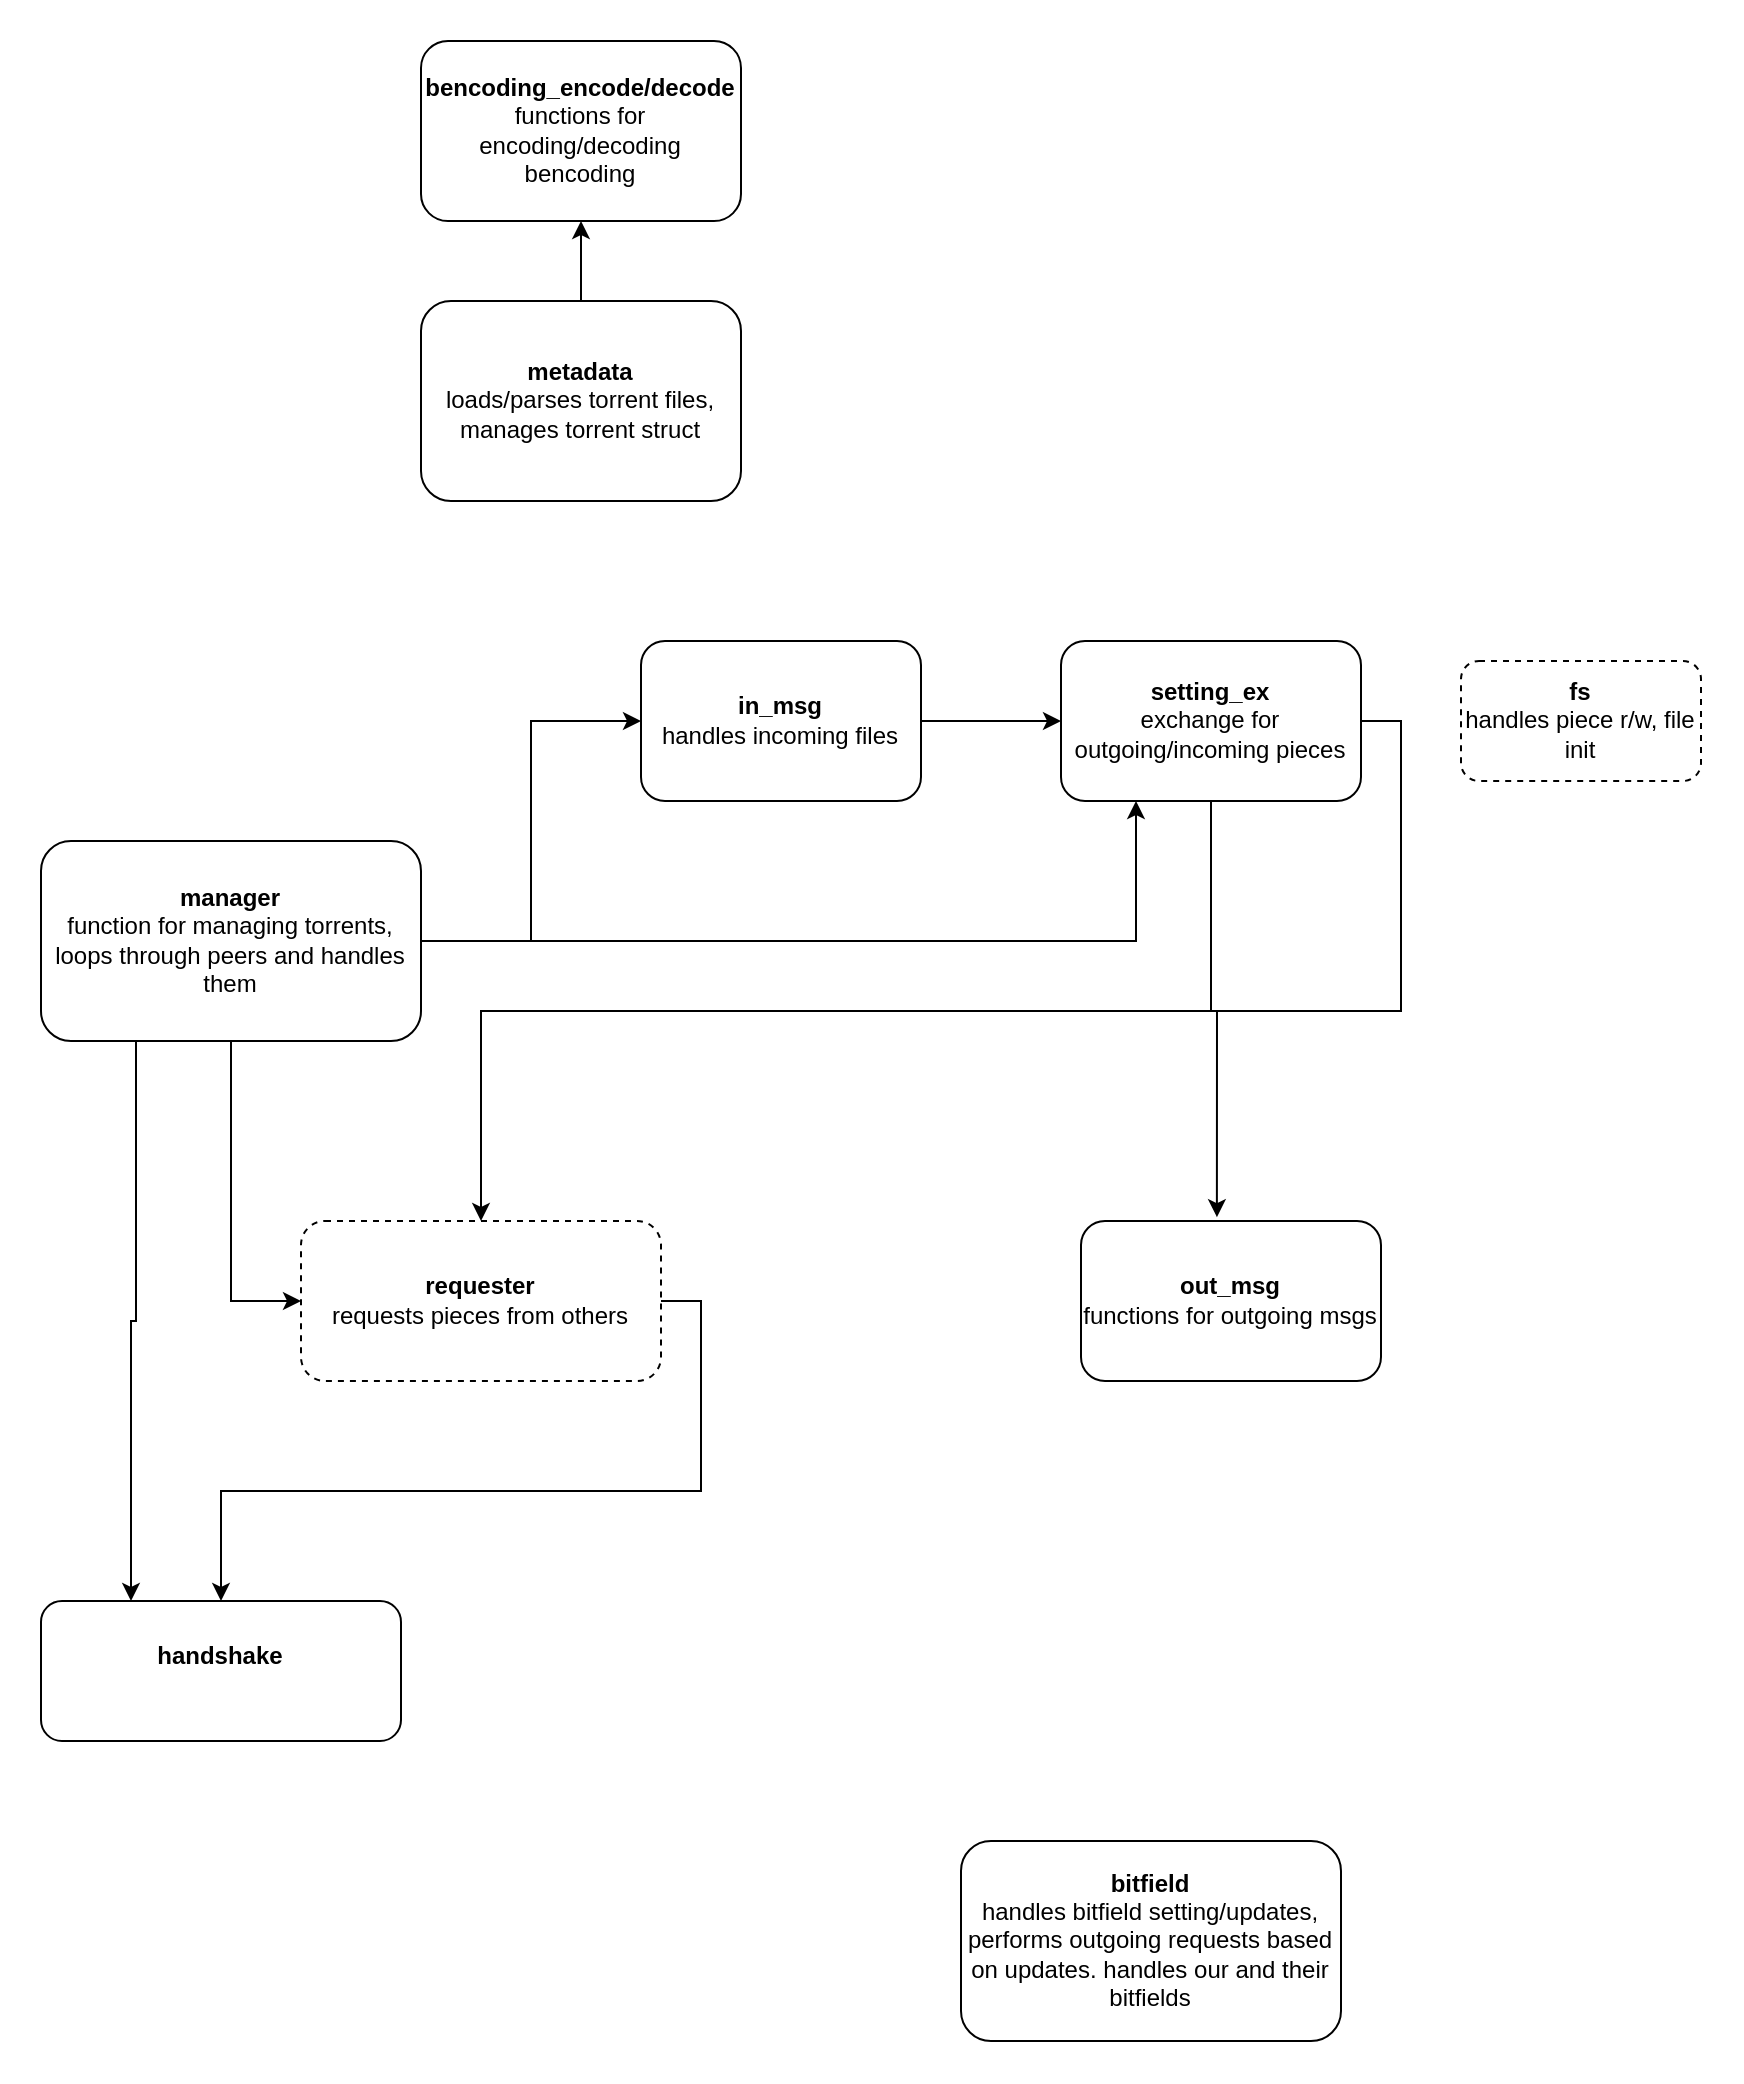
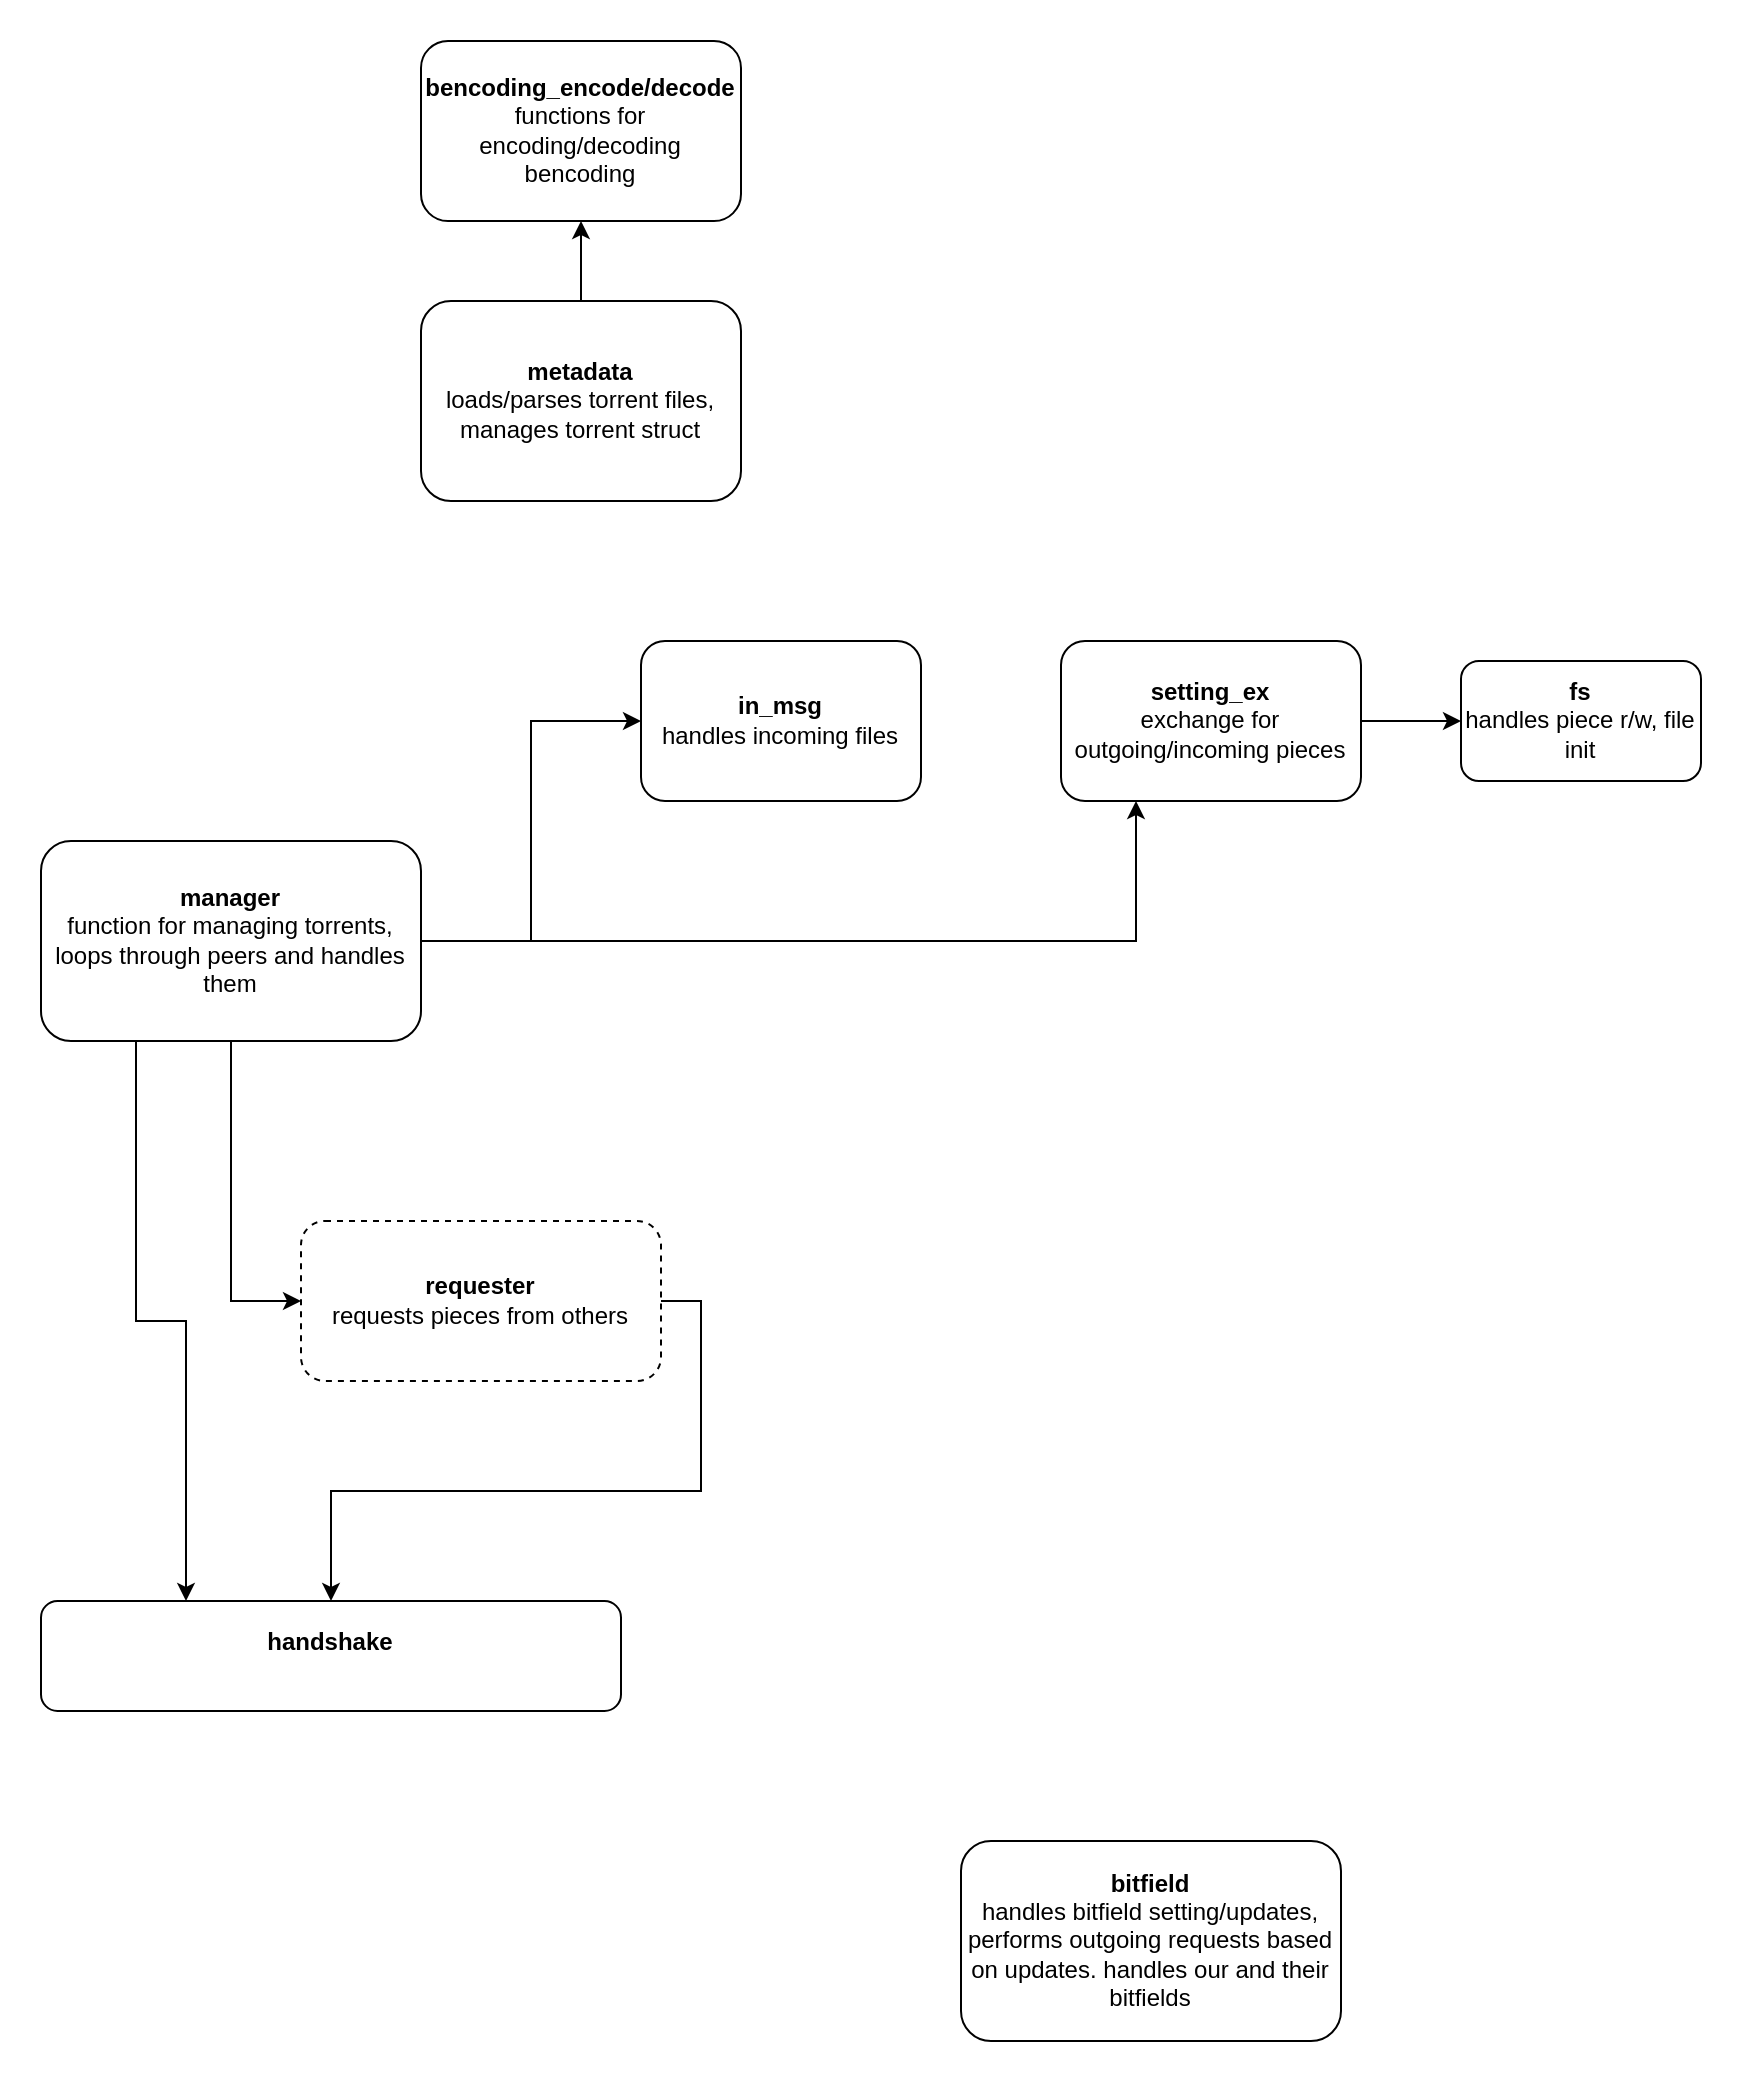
  <mxCell id="0" />
  <mxCell id="1" parent="0" />
  <mxCell id="2" style="edgeStyle=orthogonalEdgeStyle;rounded=0;orthogonalLoop=1;jettySize=auto;html=1;exitX=0.5;exitY=0;exitDx=0;exitDy=0;entryX=0.5;entryY=1;entryDx=0;entryDy=0;" edge="1" parent="1" source="3" target="12"><mxGeometry relative="1" as="geometry" /></mxCell>
  <mxCell id="3" value="&lt;b&gt;metadata&lt;/b&gt;&lt;br&gt;loads/parses torrent files, manages torrent struct" style="rounded=1;whiteSpace=wrap;html=1;" vertex="1" parent="1"><mxGeometry x="210" y="150" width="160" height="100" as="geometry" /></mxCell>
- <mxCell id="4" style="edgeStyle=orthogonalEdgeStyle;rounded=0;orthogonalLoop=1;jettySize=auto;html=1;exitX=1;exitY=0.5;exitDx=0;exitDy=0;" edge="1" parent="1" source="6" target="19"><mxGeometry relative="1" as="geometry" /></mxCell>
- <mxCell id="5" style="edgeStyle=orthogonalEdgeStyle;rounded=0;orthogonalLoop=1;jettySize=auto;html=1;exitX=0.5;exitY=1;exitDx=0;exitDy=0;entryX=0.453;entryY=-0.024;entryDx=0;entryDy=0;entryPerimeter=0;" edge="1" parent="1" source="6" target="16"><mxGeometry relative="1" as="geometry" /></mxCell>
+ <mxCell id="4" style="edgeStyle=orthogonalEdgeStyle;rounded=0;orthogonalLoop=1;jettySize=auto;html=1;exitX=1;exitY=0.5;exitDx=0;exitDy=0;entryX=0;entryY=0.5;entryDx=0;entryDy=0;" edge="1" parent="1" source="6" target="13"><mxGeometry relative="1" as="geometry" /></mxCell>
  <mxCell id="6" value="&lt;b&gt;setting_ex&lt;/b&gt;&lt;br&gt;exchange for outgoing/incoming pieces" style="rounded=1;whiteSpace=wrap;html=1;" vertex="1" parent="1"><mxGeometry x="530" y="320" width="150" height="80" as="geometry" /></mxCell>
  <mxCell id="7" style="edgeStyle=orthogonalEdgeStyle;rounded=0;orthogonalLoop=1;jettySize=auto;html=1;exitX=1;exitY=0.5;exitDx=0;exitDy=0;entryX=0;entryY=0.5;entryDx=0;entryDy=0;" edge="1" parent="1" source="11" target="15"><mxGeometry relative="1" as="geometry" /></mxCell>
  <mxCell id="8" style="edgeStyle=orthogonalEdgeStyle;rounded=0;orthogonalLoop=1;jettySize=auto;html=1;entryX=0.25;entryY=1;entryDx=0;entryDy=0;" edge="1" parent="1" source="11" target="6"><mxGeometry relative="1" as="geometry" /></mxCell>
  <mxCell id="9" style="edgeStyle=orthogonalEdgeStyle;rounded=0;orthogonalLoop=1;jettySize=auto;html=1;exitX=0.5;exitY=1;exitDx=0;exitDy=0;entryX=0;entryY=0.5;entryDx=0;entryDy=0;" edge="1" parent="1" source="11" target="19"><mxGeometry relative="1" as="geometry" /></mxCell>
  <mxCell id="10" style="edgeStyle=orthogonalEdgeStyle;rounded=0;orthogonalLoop=1;jettySize=auto;html=1;exitX=0.25;exitY=1;exitDx=0;exitDy=0;entryX=0.25;entryY=0;entryDx=0;entryDy=0;" edge="1" parent="1" source="11" target="20"><mxGeometry relative="1" as="geometry" /></mxCell>
  <mxCell id="11" value="&lt;b&gt;manager&lt;/b&gt;&lt;br&gt;function for managing torrents,&lt;br&gt;loops through peers and handles them" style="rounded=1;whiteSpace=wrap;html=1;" vertex="1" parent="1"><mxGeometry x="20" y="420" width="190" height="100" as="geometry" /></mxCell>
  <mxCell id="12" value="&lt;b&gt;bencoding_encode/decode&lt;/b&gt;&lt;br&gt;functions for encoding/decoding bencoding" style="rounded=1;whiteSpace=wrap;html=1;" vertex="1" parent="1"><mxGeometry x="210" y="20" width="160" height="90" as="geometry" /></mxCell>
- <mxCell id="13" value="&lt;b&gt;fs&lt;/b&gt;&lt;br&gt;handles piece r/w, file init" style="rounded=1;whiteSpace=wrap;html=1;dashed=1;" vertex="1" parent="1"><mxGeometry x="730" y="330" width="120" height="60" as="geometry" /></mxCell>
- <mxCell id="14" style="edgeStyle=orthogonalEdgeStyle;rounded=0;orthogonalLoop=1;jettySize=auto;html=1;exitX=1;exitY=0.5;exitDx=0;exitDy=0;" edge="1" parent="1" source="15" target="6"><mxGeometry relative="1" as="geometry" /></mxCell>
+ <mxCell id="13" value="&lt;b&gt;fs&lt;/b&gt;&lt;br&gt;handles piece r/w, file init" style="rounded=1;whiteSpace=wrap;html=1;" vertex="1" parent="1"><mxGeometry x="730" y="330" width="120" height="60" as="geometry" /></mxCell>
  <mxCell id="15" value="&lt;b&gt;in_msg&lt;/b&gt;&lt;br&gt;handles incoming files" style="rounded=1;whiteSpace=wrap;html=1;" vertex="1" parent="1"><mxGeometry x="320" y="320" width="140" height="80" as="geometry" /></mxCell>
- <mxCell id="16" value="&lt;b&gt;out_msg&lt;br&gt;&lt;/b&gt;functions for outgoing msgs&lt;b&gt;&lt;br&gt;&lt;/b&gt;" style="rounded=1;whiteSpace=wrap;html=1;" vertex="1" parent="1"><mxGeometry x="540" y="610" width="150" height="80" as="geometry" /></mxCell>
  <mxCell id="17" value="&lt;b&gt;bitfield&lt;br&gt;&lt;/b&gt;handles bitfield setting/updates, performs outgoing requests based on updates. handles our and their bitfields" style="rounded=1;whiteSpace=wrap;html=1;" vertex="1" parent="1"><mxGeometry x="480" y="920" width="190" height="100" as="geometry" /></mxCell>
  <mxCell id="18" style="edgeStyle=orthogonalEdgeStyle;rounded=0;orthogonalLoop=1;jettySize=auto;html=1;exitX=1;exitY=0.5;exitDx=0;exitDy=0;" edge="1" parent="1" source="19" target="20"><mxGeometry relative="1" as="geometry" /></mxCell>
  <mxCell id="19" value="&lt;b&gt;requester&lt;/b&gt;&lt;br&gt;requests pieces from others" style="rounded=1;whiteSpace=wrap;html=1;dashed=1;" vertex="1" parent="1"><mxGeometry x="150" y="610" width="180" height="80" as="geometry" /></mxCell>
- <mxCell id="20" value="&lt;b&gt;handshake&lt;br&gt;&lt;br&gt;&lt;/b&gt;" style="rounded=1;whiteSpace=wrap;html=1;" vertex="1" parent="1"><mxGeometry x="20" y="800" width="180" height="70" as="geometry" /></mxCell>
+ <mxCell id="20" value="&lt;b&gt;handshake&lt;br&gt;&lt;br&gt;&lt;/b&gt;" style="rounded=1;whiteSpace=wrap;html=1;" vertex="1" parent="1"><mxGeometry x="20" y="800" width="290" height="55" as="geometry" /></mxCell>
